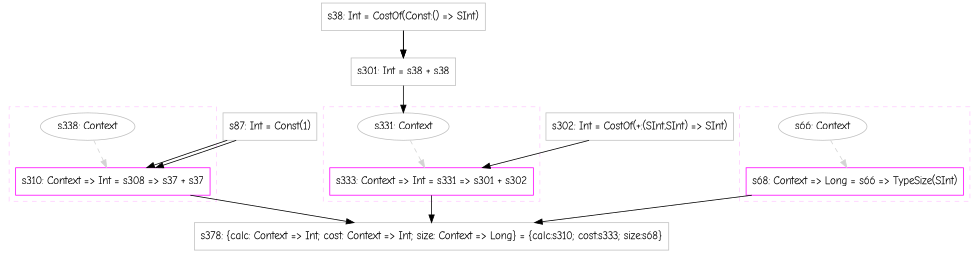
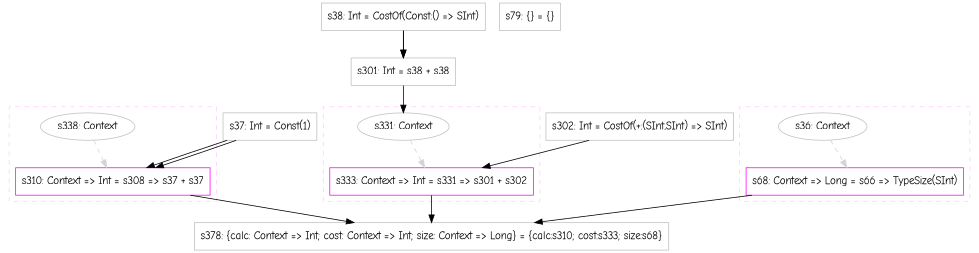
  digraph {
    concentrate=true
    fontname="Comic Neue"
    node [color=gray fillcolor=white fontname="Comic Neue" shape=box style=filled]
    edge [fontname="Comic Neue" style=solid]
    n1 [label="s338: Context" shape=oval]
    n2 [color=magenta label="s310: Context => Int = s308 => s37 + s37"]
    n3 [label="s331: Context" shape=oval]
    n4 [color=magenta label="s333: Context => Int = s331 => s301 + s302"]
-   n5 [label="s66: Context" shape=oval]
+   n5 [label="s36: Context" shape=oval]
    n6 [color=magenta label="s68: Context => Long = s66 => TypeSize(SInt)"]
    n7 [label="s378: {calc: Context => Int; cost: Context => Int; size: Context => Long} = {calc:s310; cost:s333; size:s68}"]
-   n8 [label="s87: Int = Const(1)"]
+   n8 [label="s37: Int = Const(1)"]
    n9 [label="s38: Int = CostOf(Const:() => SInt)"]
    n10 [label="s301: Int = s38 + s38"]
    n11 [label="s302: Int = CostOf(+:(SInt,SInt) => SInt)"]
+   n12 [label="s79: {} = {}"]
    subgraph cluster_1 {
      color="#FFCCFF"
      style=dashed
      subgraph sub_2 {
        color="#FFCCFF"
        rank=source
        style=dashed
        n1
      }
      subgraph sub_3 {
        color="#FFCCFF"
        rank=sink
        style=dashed
        n2
      }
    }
    subgraph cluster_4 {
      color="#FFCCFF"
      style=dashed
      subgraph sub_5 {
        color="#FFCCFF"
        rank=source
        style=dashed
        n3
      }
      subgraph sub_6 {
        color="#FFCCFF"
        rank=sink
        style=dashed
        n4
      }
    }
    subgraph cluster_7 {
      color="#FFCCFF"
      style=dashed
      subgraph sub_8 {
        color="#FFCCFF"
        rank=source
        style=dashed
        n5
      }
      subgraph sub_9 {
        color="#FFCCFF"
        rank=sink
        style=dashed
        n6
      }
    }
    n1 -> n2 [color=lightgray style=dashed weight=0]
    n2 -> n7
    n3 -> n4 [color=lightgray style=dashed weight=0]
    n4 -> n7
    n5 -> n6 [color=lightgray style=dashed weight=0]
    n6 -> n7
    n8 -> n2
    n8 -> n2
    n9 -> n10
    n9 -> n10
    n10 -> n3
    n11 -> n4
  }
